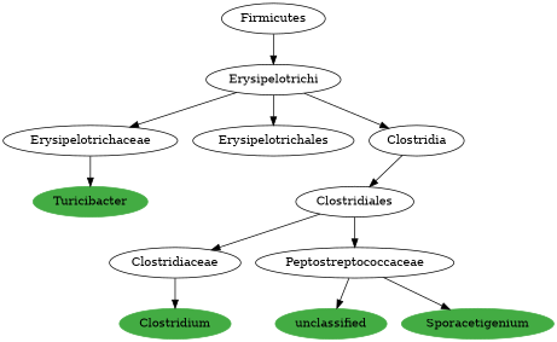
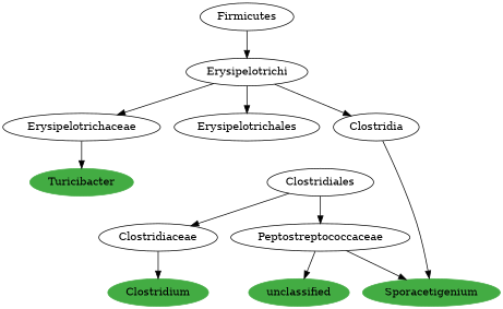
  digraph {
    n1 [color="#43AC43" label=Turicibacter style=filled]
    n2 [label=Erysipelotrichaceae]
    n3 [label=Erysipelotrichales]
    n4 [label=Erysipelotrichi]
    n5 [label=Clostridia]
    n6 [label=Firmicutes]
    n7 [label=Clostridiales]
    n8 [color="#43AC43" label=Clostridium style=filled]
    n9 [label=Clostridiaceae]
    n10 [label=Peptostreptococcaceae]
    n11 [color="#43AC43" label=Sporacetigenium style=filled]
    n12 [color="#43AC43" label=unclassified style=filled]
    n2 -> n1
    n4 -> n2
    n4 -> n3
    n4 -> n5
-   n5 -> n7
+   n5 -> n11
    n6 -> n4
    n7 -> n9
    n7 -> n10
    n9 -> n8
    n10 -> n11
    n10 -> n12
  }
